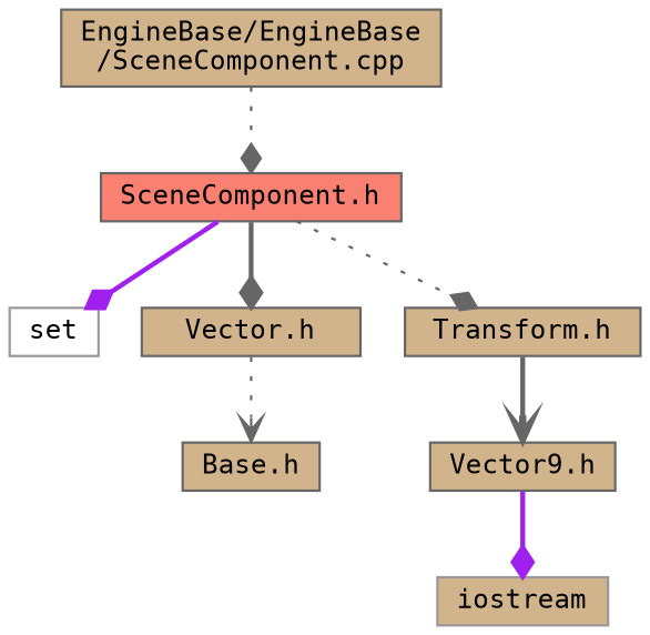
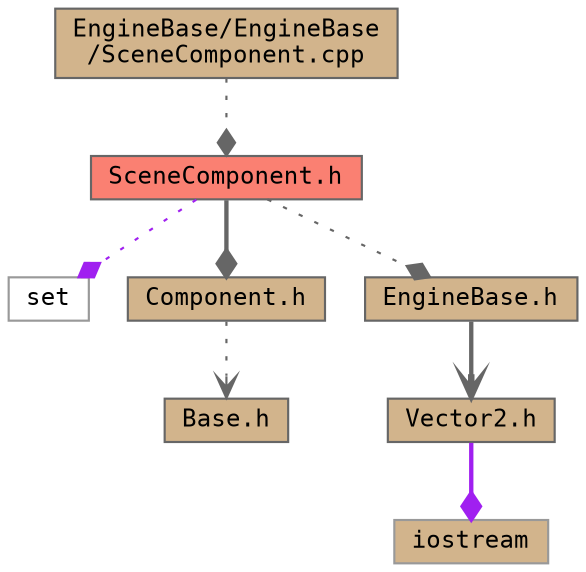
  digraph {
    fontname="DejaVu Sans Mono"
    node [color=grey40 fillcolor=tan fontname="DejaVu Sans Mono" fontsize=11 shape=box style=filled]
    edge [arrowhead=diamond color=gray40 fontname="DejaVu Sans Mono" fontsize=11 labelfontname=Helvetica labelfontsize=10 style=bold]
    n1 [color=gray40 fontcolor=black height=0.2 label="EngineBase/EngineBase\l/SceneComponent.cpp" width=0.4]
    n2 [fillcolor=salmon height=0.2 label="SceneComponent.h" width=0.4]
    n3 [color=grey60 fillcolor=white height=0.2 label=set width=0.4]
-   n4 [height=0.2 label="Vector.h" width=0.4]
-   n5 [height=0.2 label="Transform.h" width=0.4]
+   n4 [height=0.2 label="Component.h" width=0.4]
+   n5 [height=0.2 label="EngineBase.h" width=0.4]
    n6 [height=0.2 label="Base.h" width=0.4]
-   n7 [height=0.2 label="Vector9.h" width=0.4]
+   n7 [height=0.2 label="Vector2.h" width=0.4]
    n8 [color=grey60 height=0.2 label=iostream width=0.4]
    n1 -> n2 [style=dotted]
-   n2 -> n3 [color=purple]
+   n2 -> n3 [color=purple style=dotted]
    n2 -> n4
    n2 -> n5 [style=dotted]
    n4 -> n6 [arrowhead=vee style=dotted]
    n5 -> n7 [arrowhead=vee]
    n7 -> n8 [color=purple]
  }
